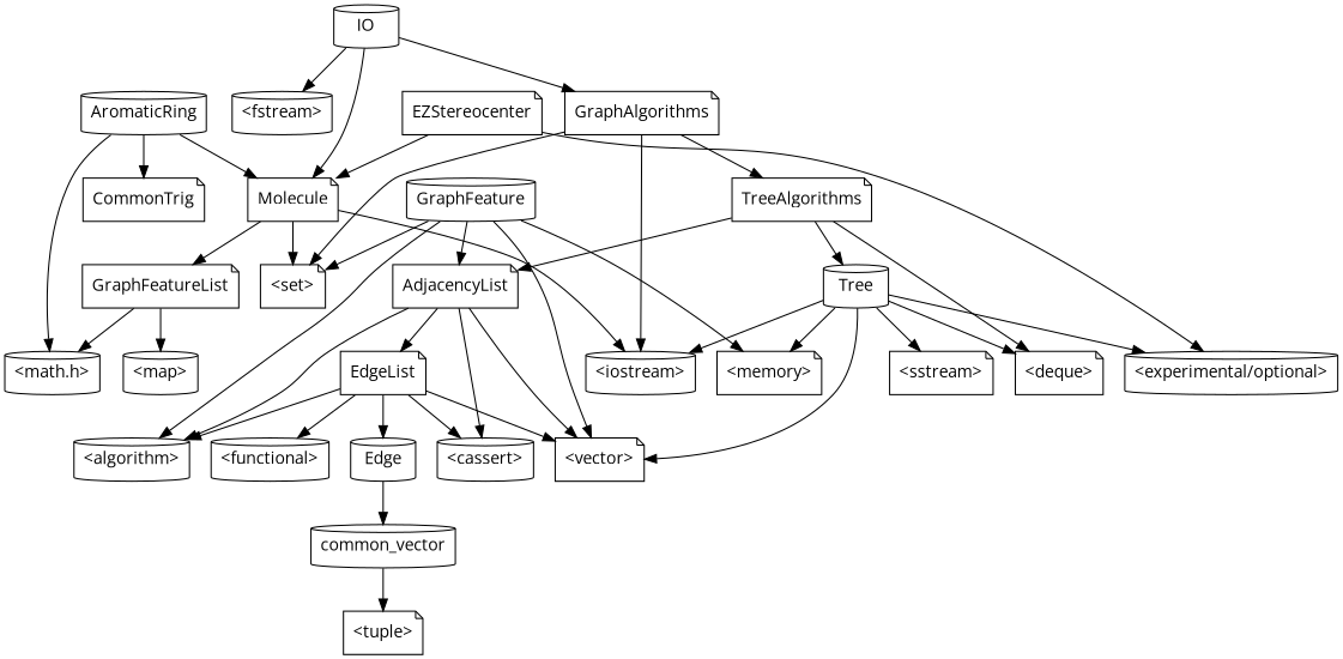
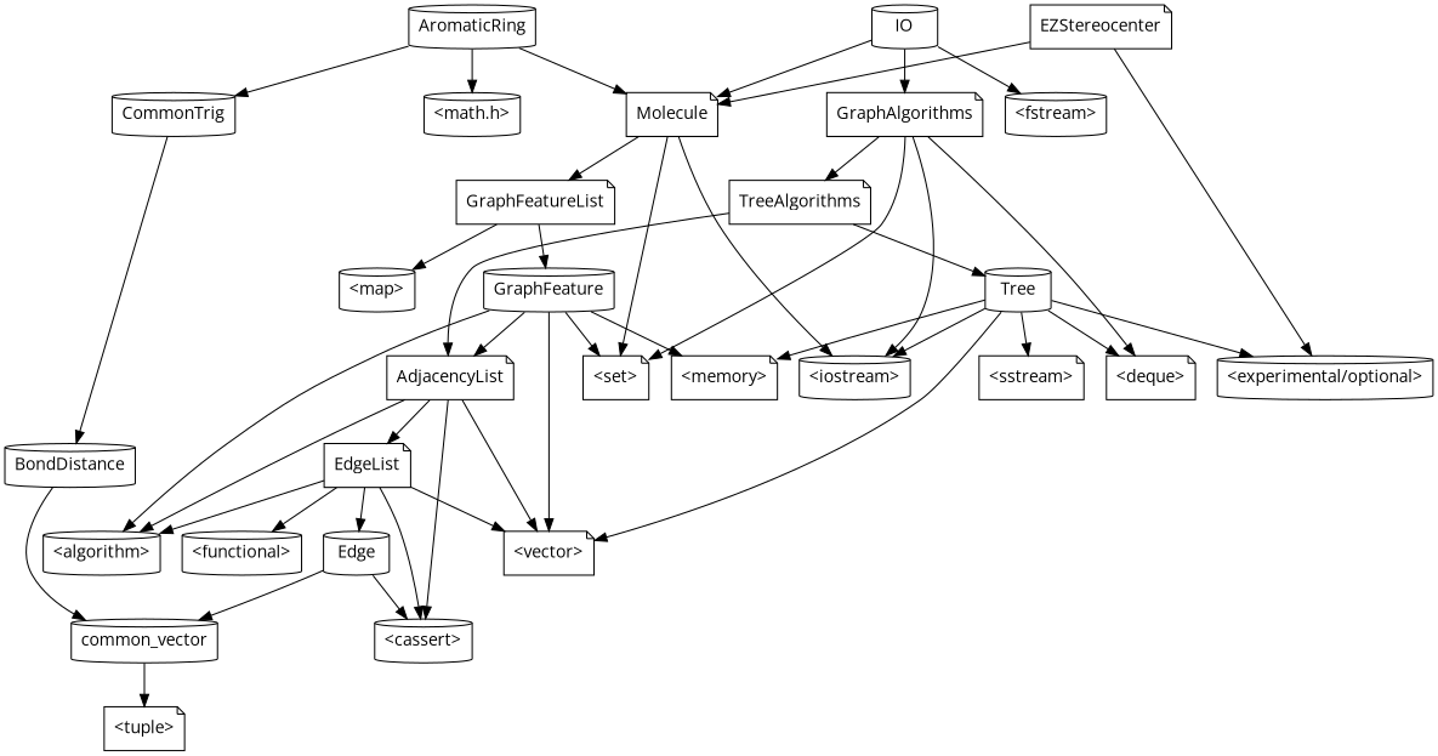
  digraph {
    fontname="Open Sans"
    node [fontname="Open Sans" shape=cylinder]
    edge [fontname="Open Sans"]
    AdjacencyList [shape=note]
    EdgeList [shape=note]
    "<cassert>"
    "<algorithm>"
    "<vector>" [shape=note]
    "Edge"
    "<functional>"
    n8 [label=common_vector]
    "<tuple>" [shape=note]
    AromaticRing
-   CommonTrig [shape=note]
+   CommonTrig
    Molecule [shape=note]
    "<math.h>"
+   BondDistance
    GraphFeatureList [shape=note]
    "<set>" [shape=note]
    "<iostream>"
    GraphFeature
    "<map>"
    "<memory>" [shape=note]
    EZStereocenter [shape=note]
    "<experimental/optional>"
    GraphAlgorithms [shape=note]
    TreeAlgorithms [shape=note]
    "<deque>" [shape=note]
    Tree
    "<sstream>" [shape=note]
    IO
    "<fstream>"
    AdjacencyList -> EdgeList
    AdjacencyList -> "<cassert>"
    AdjacencyList -> "<algorithm>"
    AdjacencyList -> "<vector>"
    EdgeList -> "<cassert>"
    EdgeList -> "<algorithm>"
    EdgeList -> "<vector>"
    EdgeList -> "Edge"
    EdgeList -> "<functional>"
+   "Edge" -> "<cassert>"
    "Edge" -> n8
    n8 -> "<tuple>"
    AromaticRing -> CommonTrig
    AromaticRing -> Molecule
    AromaticRing -> "<math.h>"
+   CommonTrig -> BondDistance
    Molecule -> GraphFeatureList
    Molecule -> "<set>"
    Molecule -> "<iostream>"
-   GraphFeatureList -> "<math.h>"
+   BondDistance -> n8
+   GraphFeatureList -> GraphFeature
    GraphFeatureList -> "<map>"
    GraphFeature -> AdjacencyList
    GraphFeature -> "<algorithm>"
    GraphFeature -> "<vector>"
    GraphFeature -> "<set>"
    GraphFeature -> "<memory>"
    EZStereocenter -> Molecule
    EZStereocenter -> "<experimental/optional>"
    GraphAlgorithms -> "<set>"
    GraphAlgorithms -> "<iostream>"
    GraphAlgorithms -> TreeAlgorithms
-   TreeAlgorithms -> "<deque>"
+   GraphAlgorithms -> "<deque>"
    TreeAlgorithms -> AdjacencyList
    TreeAlgorithms -> Tree
    Tree -> "<vector>"
    Tree -> "<iostream>"
    Tree -> "<memory>"
    Tree -> "<experimental/optional>"
    Tree -> "<deque>"
    Tree -> "<sstream>"
    IO -> Molecule
    IO -> GraphAlgorithms
    IO -> "<fstream>"
  }
